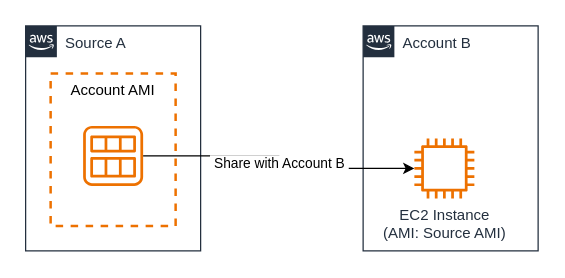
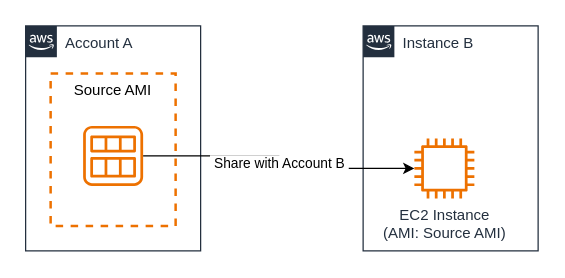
  <mxCell id="0" />
  <mxCell id="1" parent="0" />
- <mxCell id="2" value="Source A" style="points=[[0,0],[0.25,0],[0.5,0],[0.75,0],[1,0],[1,0.25],[1,0.5],[1,0.75],[1,1],[0.75,1],[0.5,1],[0.25,1],[0,1],[0,0.75],[0,0.5],[0,0.25]];outlineConnect=0;gradientColor=none;html=1;whiteSpace=wrap;fontSize=12;fontStyle=0;container=1;pointerEvents=0;collapsible=0;recursiveResize=0;shape=mxgraph.aws4.group;grIcon=mxgraph.aws4.group_aws_cloud_alt;strokeColor=#232F3E;fillColor=none;verticalAlign=top;align=left;spacingLeft=30;fontColor=#232F3E;dashed=0;" vertex="1" parent="1"><mxGeometry x="20" y="20" width="140" height="180" as="geometry" /></mxCell>
- <mxCell id="3" value="Account AMI" style="rounded=0;whiteSpace=wrap;html=1;dashed=1;fillColor=none;verticalAlign=top;strokeColor=#ED7100;strokeWidth=2;" vertex="1" parent="2"><mxGeometry x="20" y="38" width="100" height="122" as="geometry" /></mxCell>
+ <mxCell id="2" value="Account A" style="points=[[0,0],[0.25,0],[0.5,0],[0.75,0],[1,0],[1,0.25],[1,0.5],[1,0.75],[1,1],[0.75,1],[0.5,1],[0.25,1],[0,1],[0,0.75],[0,0.5],[0,0.25]];outlineConnect=0;gradientColor=none;html=1;whiteSpace=wrap;fontSize=12;fontStyle=0;container=1;pointerEvents=0;collapsible=0;recursiveResize=0;shape=mxgraph.aws4.group;grIcon=mxgraph.aws4.group_aws_cloud_alt;strokeColor=#232F3E;fillColor=none;verticalAlign=top;align=left;spacingLeft=30;fontColor=#232F3E;dashed=0;" vertex="1" parent="1"><mxGeometry x="20" y="20" width="140" height="180" as="geometry" /></mxCell>
+ <mxCell id="3" value="Source AMI" style="rounded=0;whiteSpace=wrap;html=1;dashed=1;fillColor=none;verticalAlign=top;strokeColor=#ED7100;strokeWidth=2;" vertex="1" parent="2"><mxGeometry x="20" y="38" width="100" height="122" as="geometry" /></mxCell>
  <mxCell id="4" value="" style="sketch=0;outlineConnect=0;fontColor=#232F3E;gradientColor=none;fillColor=#ED7100;strokeColor=none;dashed=0;verticalLabelPosition=bottom;verticalAlign=top;align=center;html=1;fontSize=12;fontStyle=0;aspect=fixed;pointerEvents=1;shape=mxgraph.aws4.ami;" vertex="1" parent="2"><mxGeometry x="46" y="80" width="48" height="48" as="geometry" /></mxCell>
- <mxCell id="5" value="Account B" style="points=[[0,0],[0.25,0],[0.5,0],[0.75,0],[1,0],[1,0.25],[1,0.5],[1,0.75],[1,1],[0.75,1],[0.5,1],[0.25,1],[0,1],[0,0.75],[0,0.5],[0,0.25]];outlineConnect=0;gradientColor=none;html=1;whiteSpace=wrap;fontSize=12;fontStyle=0;container=1;pointerEvents=0;collapsible=0;recursiveResize=0;shape=mxgraph.aws4.group;grIcon=mxgraph.aws4.group_aws_cloud_alt;strokeColor=#232F3E;fillColor=none;verticalAlign=top;align=left;spacingLeft=30;fontColor=#232F3E;dashed=0;" vertex="1" parent="1"><mxGeometry x="290" y="20" width="140" height="180" as="geometry" /></mxCell>
+ <mxCell id="5" value="Instance B" style="points=[[0,0],[0.25,0],[0.5,0],[0.75,0],[1,0],[1,0.25],[1,0.5],[1,0.75],[1,1],[0.75,1],[0.5,1],[0.25,1],[0,1],[0,0.75],[0,0.5],[0,0.25]];outlineConnect=0;gradientColor=none;html=1;whiteSpace=wrap;fontSize=12;fontStyle=0;container=1;pointerEvents=0;collapsible=0;recursiveResize=0;shape=mxgraph.aws4.group;grIcon=mxgraph.aws4.group_aws_cloud_alt;strokeColor=#232F3E;fillColor=none;verticalAlign=top;align=left;spacingLeft=30;fontColor=#232F3E;dashed=0;" vertex="1" parent="1"><mxGeometry x="290" y="20" width="140" height="180" as="geometry" /></mxCell>
  <mxCell id="6" value="EC2 Instance&lt;br&gt;(AMI: Source AMI)" style="sketch=0;outlineConnect=0;fontColor=#232F3E;gradientColor=none;fillColor=#ED7100;strokeColor=none;dashed=0;verticalLabelPosition=bottom;verticalAlign=top;align=center;html=1;fontSize=12;fontStyle=0;aspect=fixed;pointerEvents=1;shape=mxgraph.aws4.instance2;" vertex="1" parent="5"><mxGeometry x="41" y="90" width="48" height="48" as="geometry" /></mxCell>
  <mxCell id="7" value="&amp;nbsp;Share with Account B&amp;nbsp;" style="edgeStyle=orthogonalEdgeStyle;rounded=0;orthogonalLoop=1;jettySize=auto;html=1;" edge="1" parent="1" source="4" target="6"><mxGeometry relative="1" as="geometry" /></mxCell>
